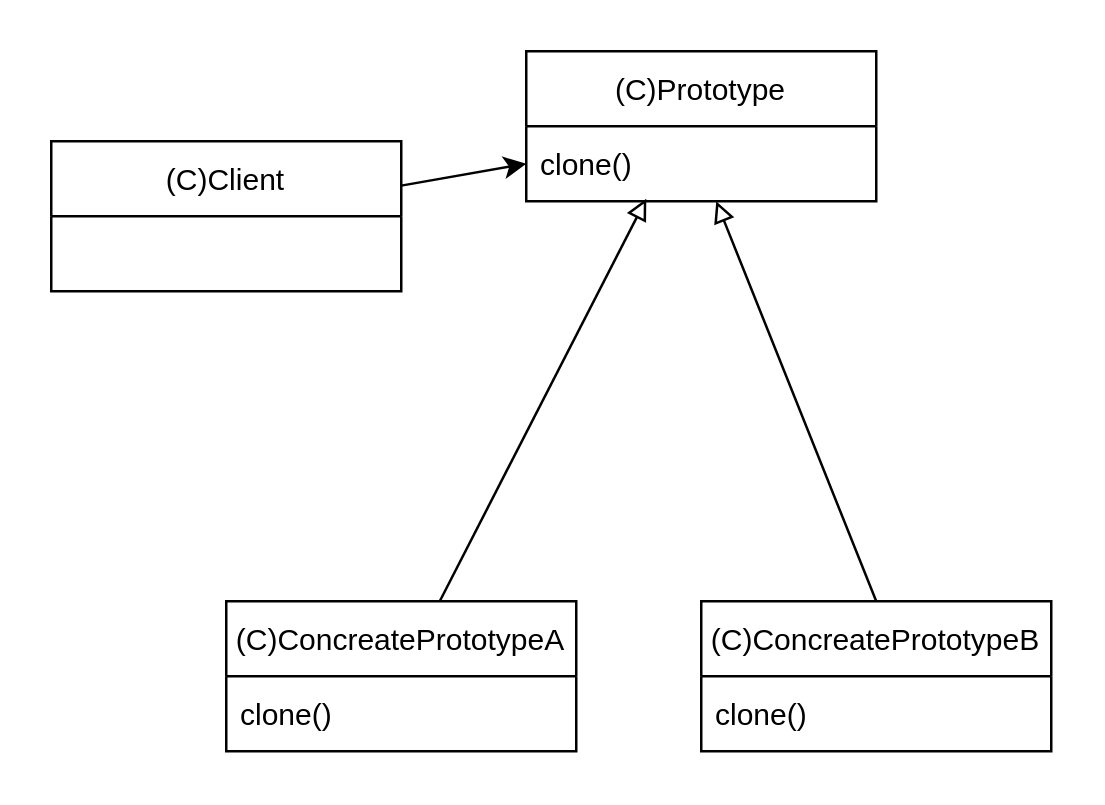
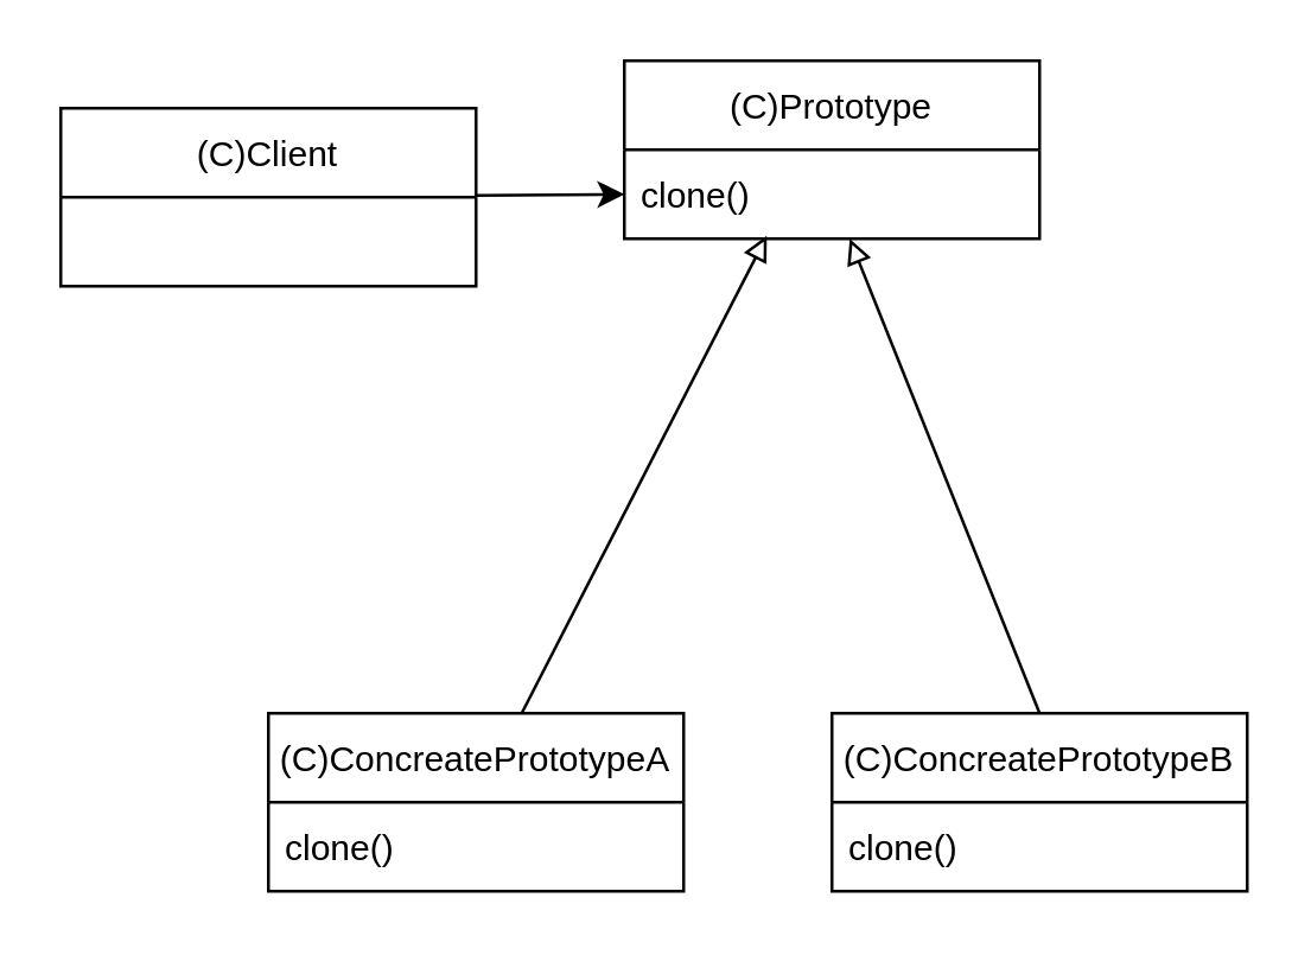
  <mxCell id="0" />
  <mxCell id="1" parent="0" />
  <mxCell id="2" value="(C)Prototype" style="swimlane;fontStyle=0;childLayout=stackLayout;horizontal=1;startSize=30;horizontalStack=0;resizeParent=1;resizeParentMax=0;resizeLast=0;collapsible=1;marginBottom=0;" vertex="1" parent="1"><mxGeometry x="210" y="20" width="140" height="60" as="geometry"><mxRectangle x="190" y="50" width="70" height="30" as="alternateBounds" /></mxGeometry></mxCell>
  <mxCell id="3" value="clone()" style="text;strokeColor=none;fillColor=none;align=left;verticalAlign=middle;spacingLeft=4;spacingRight=4;overflow=hidden;points=[[0,0.5],[1,0.5]];portConstraint=eastwest;rotatable=0;" vertex="1" parent="2"><mxGeometry y="30" width="140" height="30" as="geometry" /></mxCell>
  <mxCell id="4" value="" style="edgeStyle=none;html=1;entryX=0;entryY=0.5;entryDx=0;entryDy=0;" edge="1" parent="1" source="5"><mxGeometry relative="1" as="geometry"><mxPoint x="210" y="65" as="targetPoint" /></mxGeometry></mxCell>
- <mxCell id="5" value="(C)Client" style="swimlane;fontStyle=0;childLayout=stackLayout;horizontal=1;startSize=30;horizontalStack=0;resizeParent=1;resizeParentMax=0;resizeLast=0;collapsible=1;marginBottom=0;" vertex="1" parent="1"><mxGeometry x="20" y="56" width="140" height="60" as="geometry" /></mxCell>
+ <mxCell id="5" value="(C)Client" style="swimlane;fontStyle=0;childLayout=stackLayout;horizontal=1;startSize=30;horizontalStack=0;resizeParent=1;resizeParentMax=0;resizeLast=0;collapsible=1;marginBottom=0;" vertex="1" parent="1"><mxGeometry x="20" y="36" width="140" height="60" as="geometry" /></mxCell>
  <mxCell id="6" style="edgeStyle=none;html=1;entryX=0.343;entryY=0.967;entryDx=0;entryDy=0;entryPerimeter=0;endArrow=block;endFill=0;" edge="1" parent="1" source="7" target="3"><mxGeometry relative="1" as="geometry" /></mxCell>
  <mxCell id="7" value="(C)ConcreatePrototypeA" style="swimlane;fontStyle=0;childLayout=stackLayout;horizontal=1;startSize=30;horizontalStack=0;resizeParent=1;resizeParentMax=0;resizeLast=0;collapsible=1;marginBottom=0;" vertex="1" parent="1"><mxGeometry x="90" y="240" width="140" height="60" as="geometry"><mxRectangle x="190" y="50" width="70" height="30" as="alternateBounds" /></mxGeometry></mxCell>
  <mxCell id="8" value="clone()" style="text;strokeColor=none;fillColor=none;align=left;verticalAlign=middle;spacingLeft=4;spacingRight=4;overflow=hidden;points=[[0,0.5],[1,0.5]];portConstraint=eastwest;rotatable=0;" vertex="1" parent="7"><mxGeometry y="30" width="140" height="30" as="geometry" /></mxCell>
  <mxCell id="9" style="edgeStyle=none;html=1;endArrow=block;endFill=0;" edge="1" parent="1" target="3"><mxGeometry relative="1" as="geometry"><mxPoint x="350" y="240" as="sourcePoint" /></mxGeometry></mxCell>
  <mxCell id="10" value="(C)ConcreatePrototypeB" style="swimlane;fontStyle=0;childLayout=stackLayout;horizontal=1;startSize=30;horizontalStack=0;resizeParent=1;resizeParentMax=0;resizeLast=0;collapsible=1;marginBottom=0;" vertex="1" parent="1"><mxGeometry x="280" y="240" width="140" height="60" as="geometry"><mxRectangle x="190" y="50" width="70" height="30" as="alternateBounds" /></mxGeometry></mxCell>
  <mxCell id="11" value="clone()" style="text;strokeColor=none;fillColor=none;align=left;verticalAlign=middle;spacingLeft=4;spacingRight=4;overflow=hidden;points=[[0,0.5],[1,0.5]];portConstraint=eastwest;rotatable=0;" vertex="1" parent="10"><mxGeometry y="30" width="140" height="30" as="geometry" /></mxCell>
